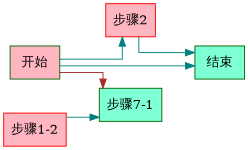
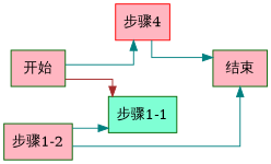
  digraph {
    rankdir=LR
    splines=ortho
    node [color=darkgreen fillcolor=lightpink shape=box style=filled]
    edge [color=teal]
    n1 [label="开始"]
-   n2 [fillcolor=aquamarine label="步骤7-1"]
-   n3 [color=red label="步骤2"]
-   n4 [fillcolor=aquamarine label="结束"]
-   n5 [color=red label="步骤1-2"]
+   n2 [fillcolor=aquamarine label="步骤1-1"]
+   n3 [color=red label="步骤4"]
+   n4 [label="结束"]
+   n5 [label="步骤1-2"]
    n1 -> n2 [color=brown]
    n1 -> n3
    n3 -> n4
    n5 -> n2
-   n1 -> n4
+   n5 -> n4
  }
